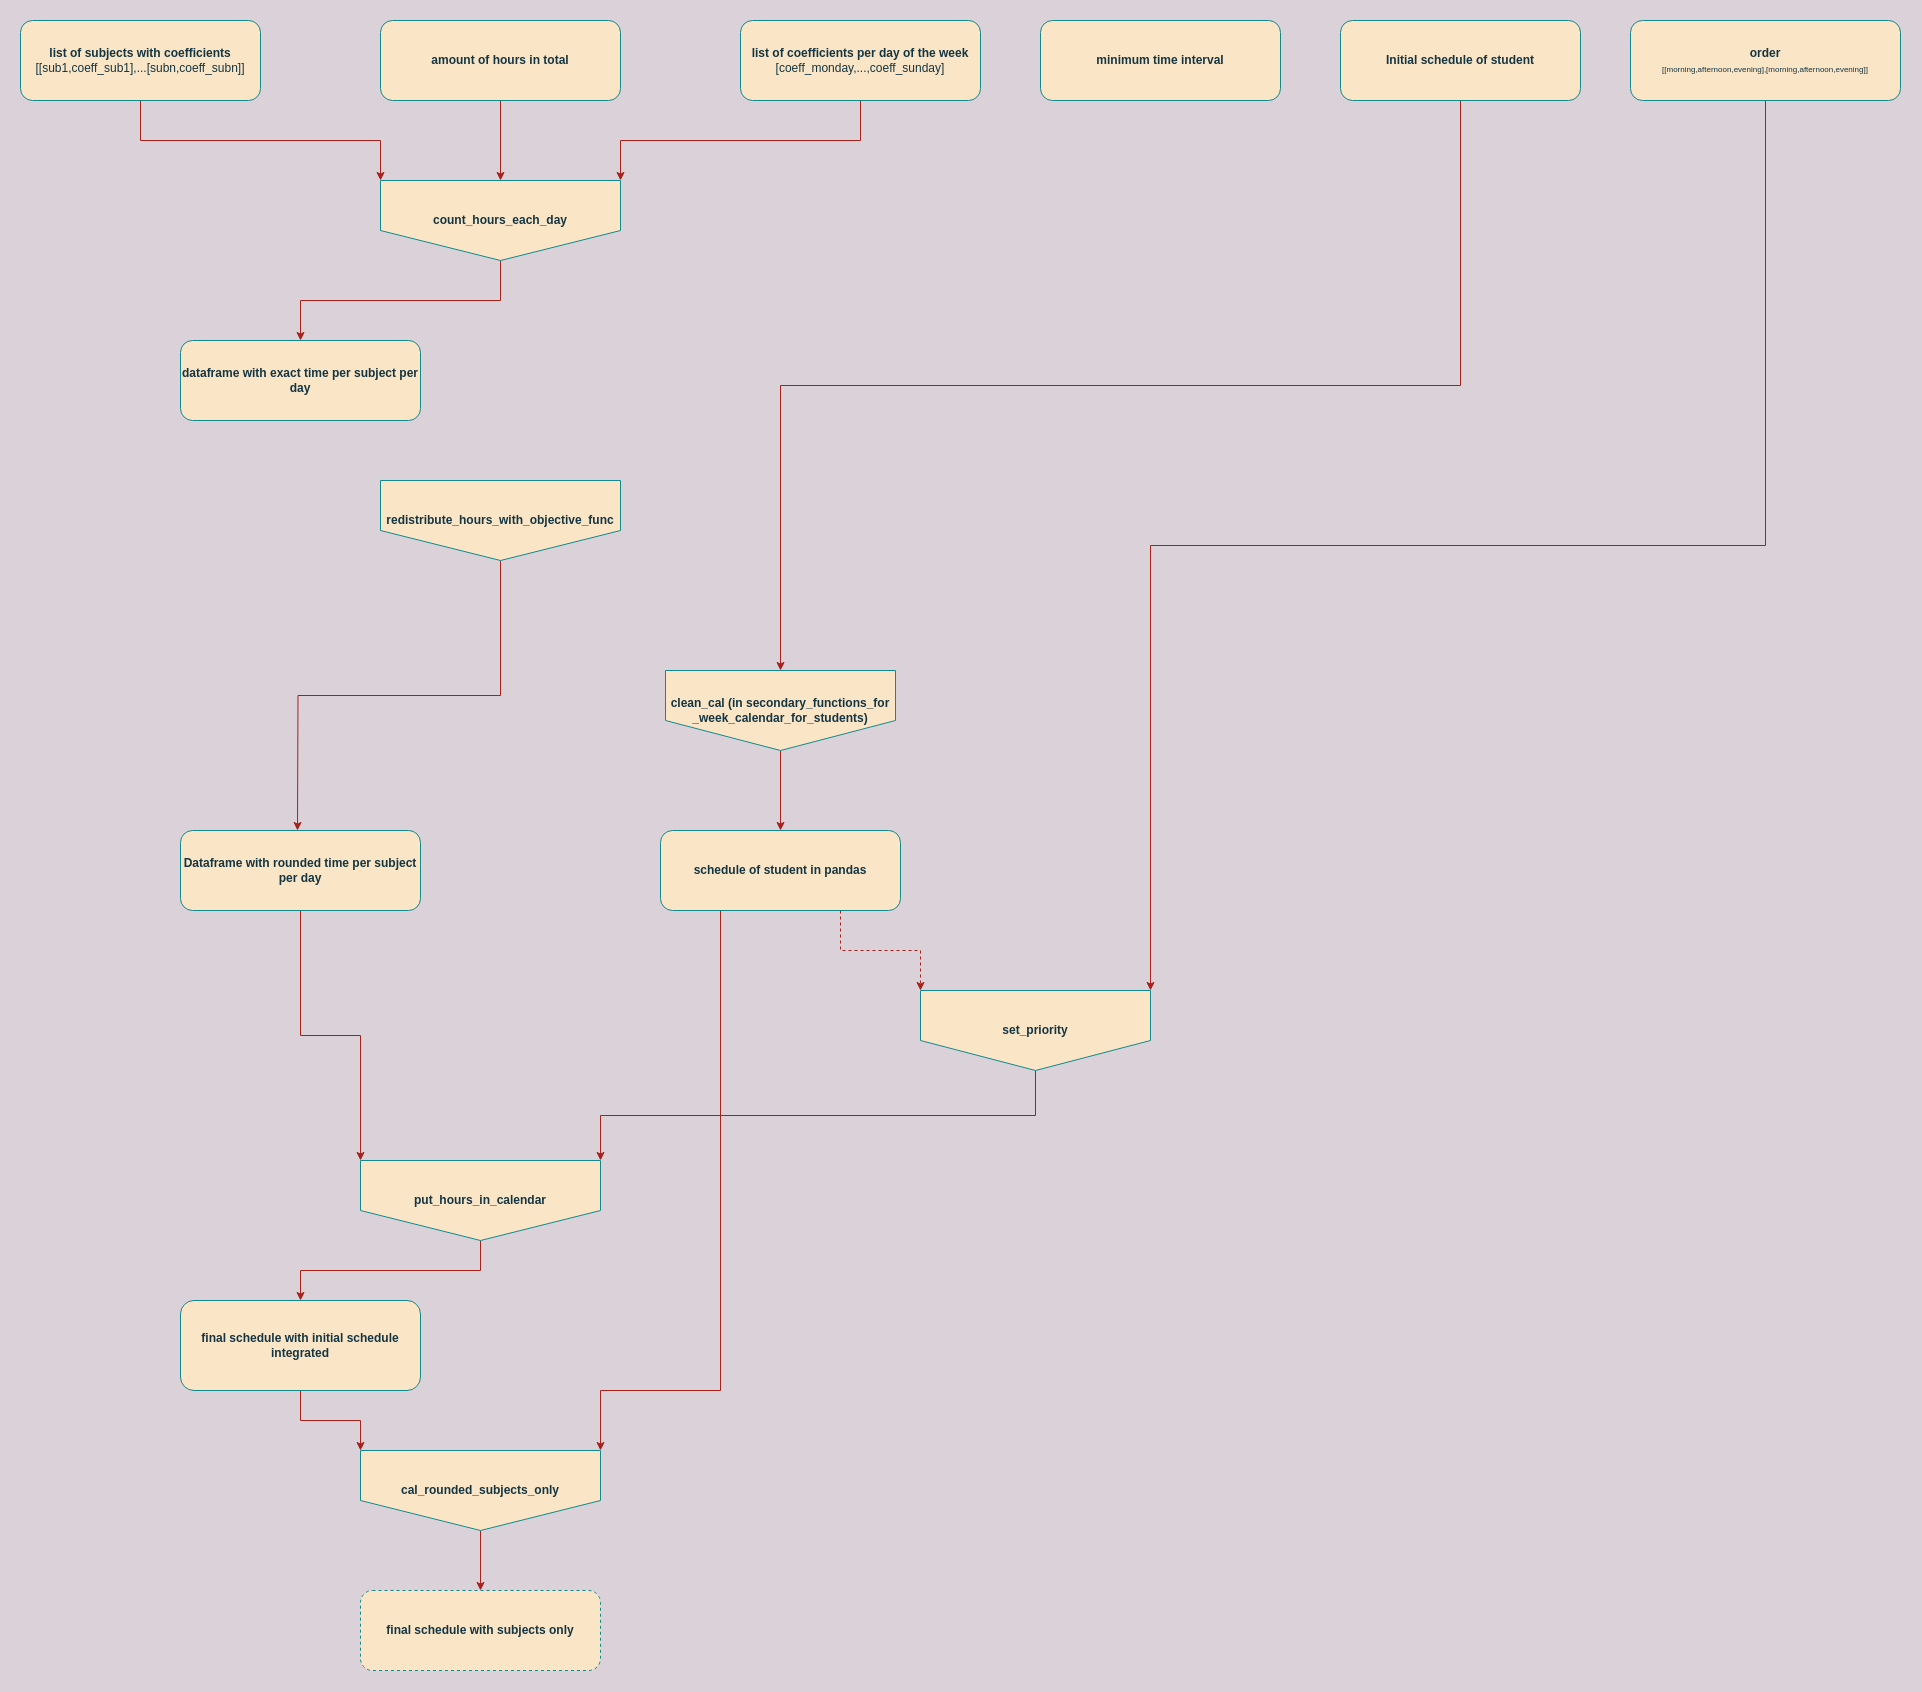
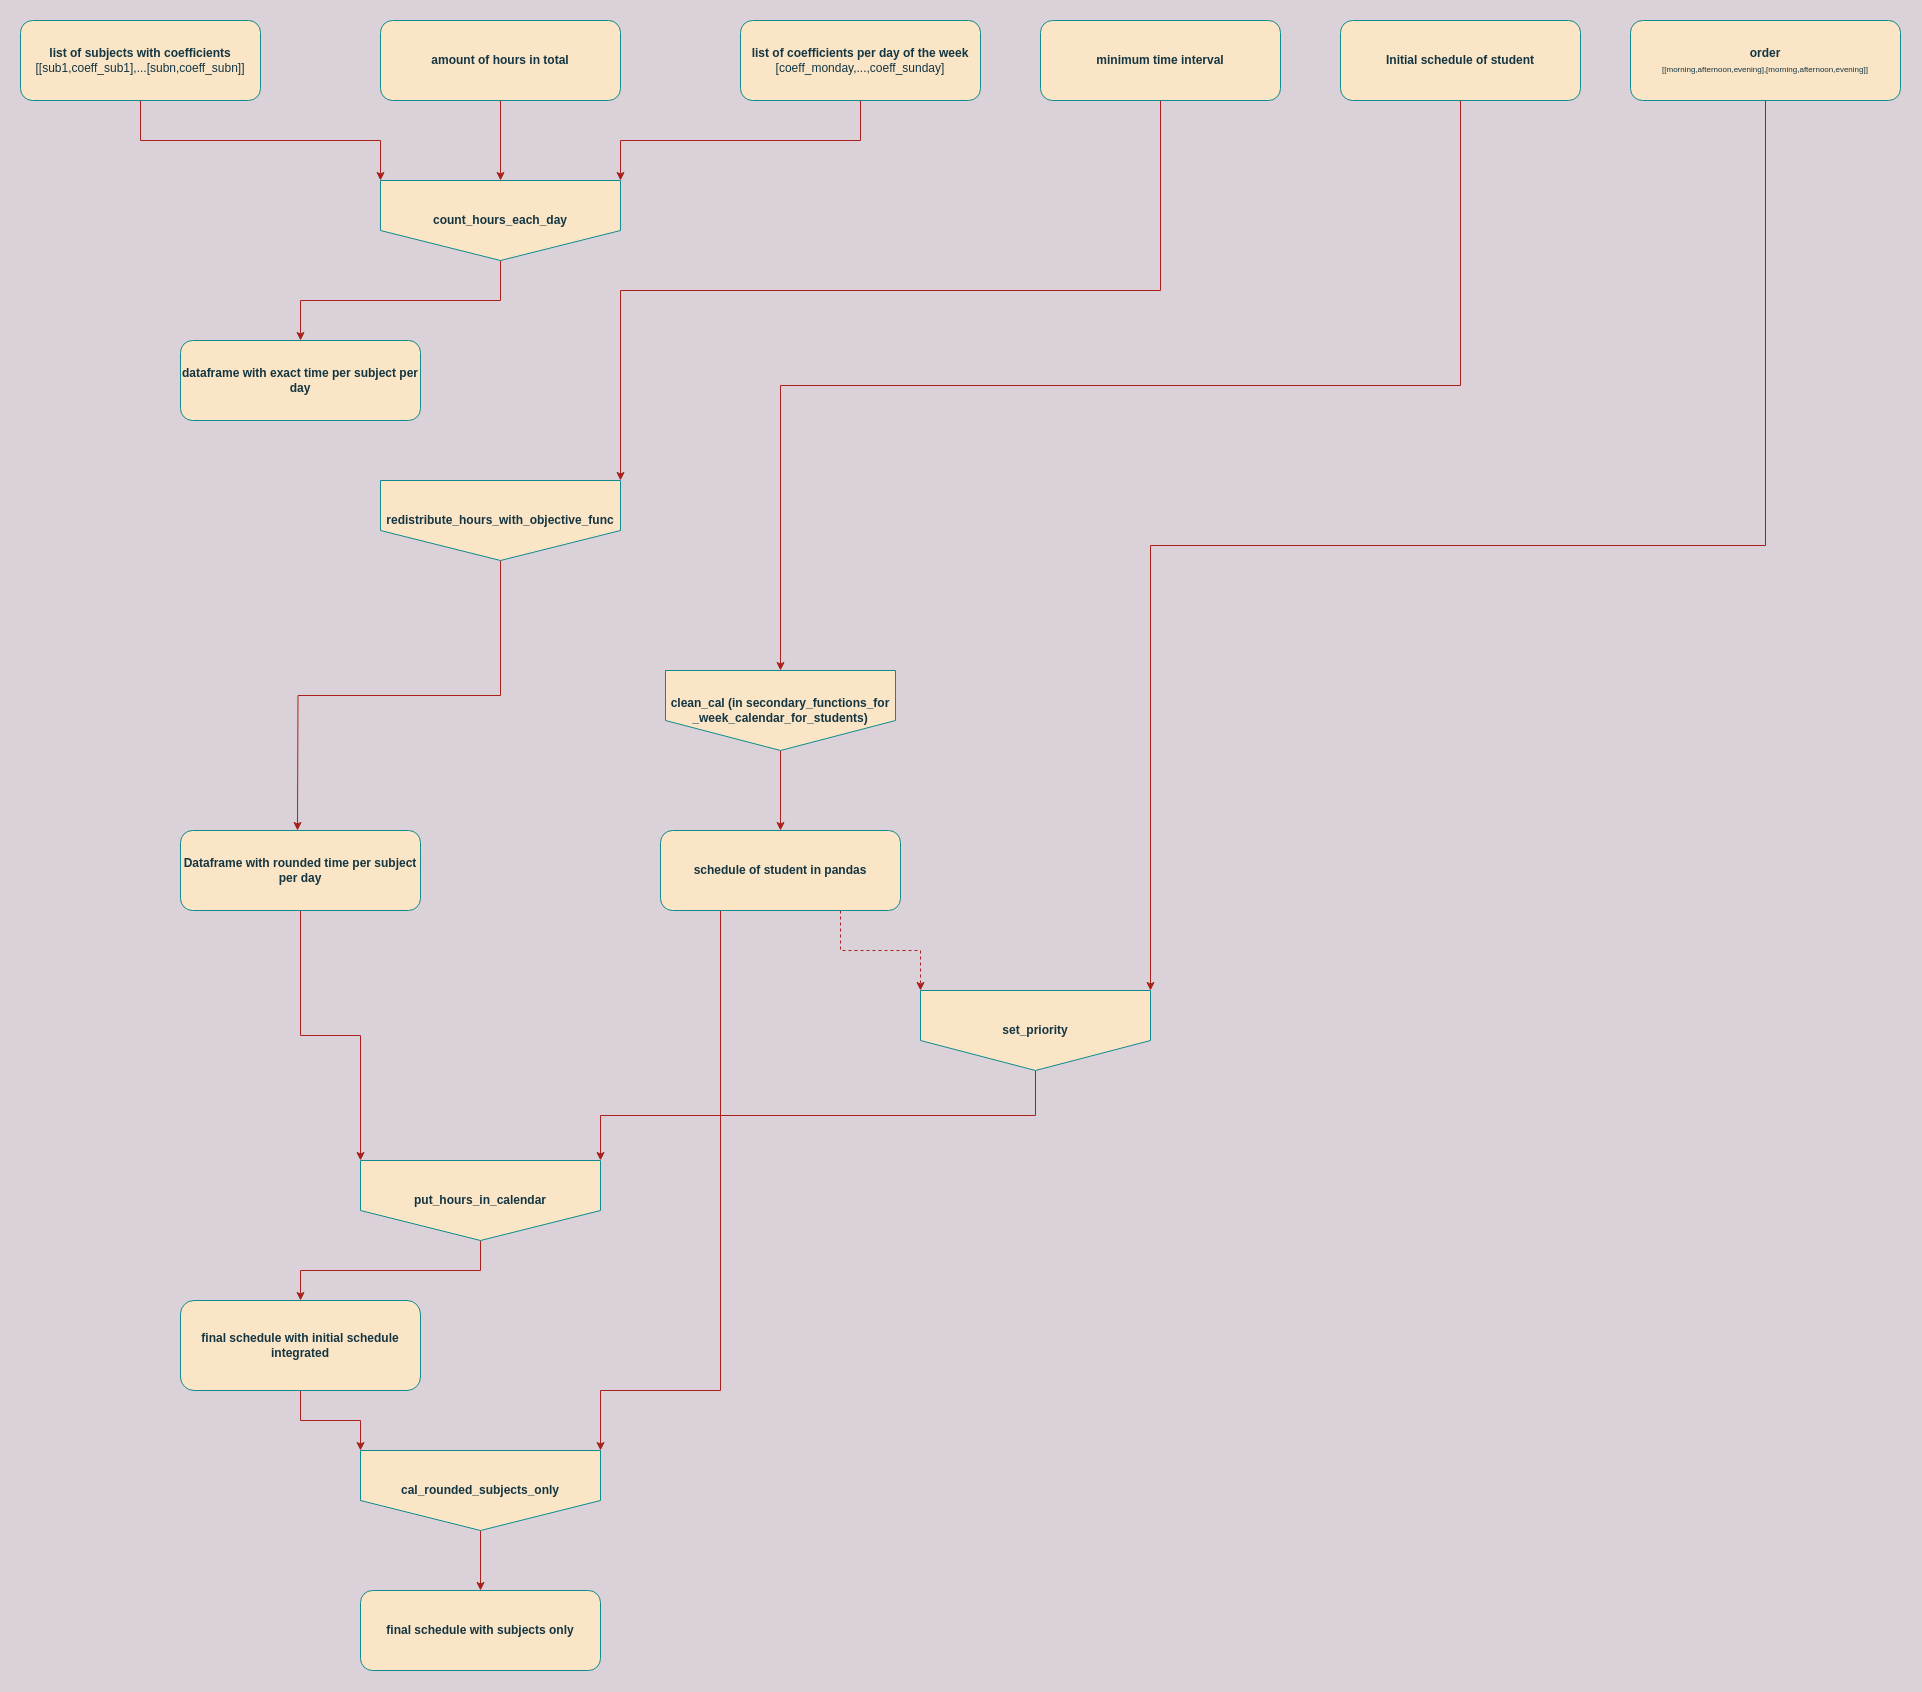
  <mxCell id="0" />
  <mxCell id="1" parent="0" />
  <mxCell id="2" style="edgeStyle=orthogonalEdgeStyle;rounded=0;orthogonalLoop=1;jettySize=auto;html=1;exitX=0.5;exitY=1;exitDx=0;exitDy=0;entryX=0;entryY=0;entryDx=0;entryDy=0;labelBackgroundColor=#DAD2D8;strokeColor=#A8201A;fontColor=#143642;" parent="1" source="3" target="17" edge="1"><mxGeometry relative="1" as="geometry" /></mxCell>
  <mxCell id="3" value="&lt;b&gt;list of subjects with coefficients&lt;br&gt;&lt;/b&gt;[[sub1,coeff_sub1],...[subn,coeff_subn]]" style="rounded=1;whiteSpace=wrap;html=1;fillColor=#FAE5C7;strokeColor=#0F8B8D;fontColor=#143642;" parent="1" vertex="1"><mxGeometry x="20" y="20" width="240" height="80" as="geometry" /></mxCell>
  <mxCell id="4" value="" style="edgeStyle=orthogonalEdgeStyle;rounded=0;orthogonalLoop=1;jettySize=auto;html=1;labelBackgroundColor=#DAD2D8;strokeColor=#A8201A;fontColor=#143642;" parent="1" source="5" target="17" edge="1"><mxGeometry relative="1" as="geometry" /></mxCell>
  <mxCell id="5" value="&lt;b&gt;amount of hours in total&lt;/b&gt;" style="rounded=1;whiteSpace=wrap;html=1;fillColor=#FAE5C7;strokeColor=#0F8B8D;fontColor=#143642;" parent="1" vertex="1"><mxGeometry x="380" y="20" width="240" height="80" as="geometry" /></mxCell>
  <mxCell id="6" style="edgeStyle=orthogonalEdgeStyle;rounded=0;orthogonalLoop=1;jettySize=auto;html=1;exitX=0.5;exitY=1;exitDx=0;exitDy=0;entryX=1;entryY=0;entryDx=0;entryDy=0;labelBackgroundColor=#DAD2D8;strokeColor=#A8201A;fontColor=#143642;" parent="1" source="7" target="17" edge="1"><mxGeometry relative="1" as="geometry" /></mxCell>
  <mxCell id="7" value="&lt;b&gt;list of coefficients per day of the week&lt;/b&gt;&lt;br&gt;[coeff_monday,...,coeff_sunday]" style="rounded=1;whiteSpace=wrap;html=1;fillColor=#FAE5C7;strokeColor=#0F8B8D;fontColor=#143642;" parent="1" vertex="1"><mxGeometry x="740" y="20" width="240" height="80" as="geometry" /></mxCell>
  <mxCell id="8" style="edgeStyle=orthogonalEdgeStyle;rounded=0;orthogonalLoop=1;jettySize=auto;html=1;exitX=0.25;exitY=1;exitDx=0;exitDy=0;entryX=1;entryY=0;entryDx=0;entryDy=0;labelBackgroundColor=#DAD2D8;strokeColor=#A8201A;fontColor=#143642;entryPerimeter=0;" parent="1" source="10" target="25" edge="1"><mxGeometry relative="1" as="geometry"><Array as="points"><mxPoint x="720" y="1390" /><mxPoint x="600" y="1390" /></Array></mxGeometry></mxCell>
  <mxCell id="9" style="edgeStyle=orthogonalEdgeStyle;rounded=0;orthogonalLoop=1;jettySize=auto;html=1;exitX=0.75;exitY=1;exitDx=0;exitDy=0;entryX=0;entryY=0;entryDx=0;entryDy=0;strokeColor=#A8201A;dashed=1;" edge="1" parent="1" source="10" target="34"><mxGeometry relative="1" as="geometry" /></mxCell>
  <mxCell id="10" value="schedule of student in pandas" style="rounded=1;whiteSpace=wrap;html=1;fontStyle=1;fillColor=#FAE5C7;strokeColor=#0F8B8D;fontColor=#143642;" parent="1" vertex="1"><mxGeometry x="660" y="830" width="240" height="80" as="geometry" /></mxCell>
  <mxCell id="11" value="&lt;b&gt;dataframe with exact time per subject per day&lt;/b&gt;" style="rounded=1;whiteSpace=wrap;html=1;fillColor=#FAE5C7;strokeColor=#0F8B8D;fontColor=#143642;" parent="1" vertex="1"><mxGeometry x="180" y="340" width="240" height="80" as="geometry" /></mxCell>
  <mxCell id="12" style="edgeStyle=orthogonalEdgeStyle;rounded=0;orthogonalLoop=1;jettySize=auto;html=1;exitX=0.5;exitY=1;exitDx=0;exitDy=0;entryX=0;entryY=0;entryDx=0;entryDy=0;labelBackgroundColor=#DAD2D8;strokeColor=#A8201A;fontColor=#143642;" parent="1" source="13" target="23" edge="1"><mxGeometry relative="1" as="geometry" /></mxCell>
  <mxCell id="13" value="&lt;b&gt;Dataframe with rounded time per subject per day&lt;/b&gt;" style="rounded=1;whiteSpace=wrap;html=1;fillColor=#FAE5C7;strokeColor=#0F8B8D;fontColor=#143642;" parent="1" vertex="1"><mxGeometry x="180" y="830" width="240" height="80" as="geometry" /></mxCell>
+ <mxCell id="14" style="edgeStyle=orthogonalEdgeStyle;rounded=0;orthogonalLoop=1;jettySize=auto;html=1;exitX=0.5;exitY=1;exitDx=0;exitDy=0;entryX=1;entryY=0;entryDx=0;entryDy=0;labelBackgroundColor=#DAD2D8;strokeColor=#A8201A;fontColor=#143642;" parent="1" source="15" target="19" edge="1"><mxGeometry relative="1" as="geometry" /></mxCell>
  <mxCell id="15" value="&lt;b&gt;minimum time interval&lt;/b&gt;" style="rounded=1;whiteSpace=wrap;html=1;fillColor=#FAE5C7;strokeColor=#0F8B8D;fontColor=#143642;" parent="1" vertex="1"><mxGeometry x="1040" y="20" width="240" height="80" as="geometry" /></mxCell>
  <mxCell id="16" style="edgeStyle=orthogonalEdgeStyle;rounded=0;orthogonalLoop=1;jettySize=auto;html=1;exitX=0.5;exitY=1;exitDx=0;exitDy=0;entryX=0.5;entryY=0;entryDx=0;entryDy=0;labelBackgroundColor=#DAD2D8;strokeColor=#A8201A;fontColor=#143642;" parent="1" source="17" target="11" edge="1"><mxGeometry relative="1" as="geometry" /></mxCell>
  <mxCell id="17" value="&lt;b&gt;count_hours_each_day&lt;/b&gt;" style="shape=offPageConnector;whiteSpace=wrap;html=1;fillColor=#FAE5C7;strokeColor=#0F8B8D;fontColor=#143642;" parent="1" vertex="1"><mxGeometry x="380" y="180" width="240" height="80" as="geometry" /></mxCell>
  <mxCell id="18" style="edgeStyle=orthogonalEdgeStyle;rounded=0;orthogonalLoop=1;jettySize=auto;html=1;exitX=0.5;exitY=1;exitDx=0;exitDy=0;labelBackgroundColor=#DAD2D8;strokeColor=#A8201A;fontColor=#143642;" parent="1" source="19" edge="1"><mxGeometry relative="1" as="geometry"><mxPoint x="297" y="830" as="targetPoint" /></mxGeometry></mxCell>
  <mxCell id="19" value="&lt;b&gt;redistribute_hours_with_objective_func&lt;/b&gt;" style="shape=offPageConnector;whiteSpace=wrap;html=1;fillColor=#FAE5C7;strokeColor=#0F8B8D;fontColor=#143642;" parent="1" vertex="1"><mxGeometry x="380" y="480" width="240" height="80" as="geometry" /></mxCell>
  <mxCell id="20" style="edgeStyle=orthogonalEdgeStyle;rounded=0;orthogonalLoop=1;jettySize=auto;html=1;exitX=0.5;exitY=1;exitDx=0;exitDy=0;entryX=0;entryY=0;entryDx=0;entryDy=0;labelBackgroundColor=#DAD2D8;strokeColor=#A8201A;fontColor=#143642;" parent="1" source="21" target="25" edge="1"><mxGeometry relative="1" as="geometry" /></mxCell>
  <mxCell id="21" value="&lt;b&gt;final schedule with initial schedule integrated&lt;/b&gt;" style="rounded=1;whiteSpace=wrap;html=1;fillColor=#FAE5C7;strokeColor=#0F8B8D;fontColor=#143642;" parent="1" vertex="1"><mxGeometry x="180" y="1300" width="240" height="90" as="geometry" /></mxCell>
  <mxCell id="22" style="edgeStyle=orthogonalEdgeStyle;rounded=0;orthogonalLoop=1;jettySize=auto;html=1;exitX=0.5;exitY=1;exitDx=0;exitDy=0;entryX=0.5;entryY=0;entryDx=0;entryDy=0;labelBackgroundColor=#DAD2D8;strokeColor=#A8201A;fontColor=#143642;" parent="1" source="23" target="21" edge="1"><mxGeometry relative="1" as="geometry" /></mxCell>
  <mxCell id="23" value="&lt;b&gt;put_hours_in_calendar&lt;/b&gt;" style="shape=offPageConnector;whiteSpace=wrap;html=1;fillColor=#FAE5C7;strokeColor=#0F8B8D;fontColor=#143642;" parent="1" vertex="1"><mxGeometry x="360" y="1160" width="240" height="80" as="geometry" /></mxCell>
  <mxCell id="24" style="edgeStyle=orthogonalEdgeStyle;rounded=0;orthogonalLoop=1;jettySize=auto;html=1;exitX=0.5;exitY=1;exitDx=0;exitDy=0;entryX=0.5;entryY=0;entryDx=0;entryDy=0;labelBackgroundColor=#DAD2D8;strokeColor=#A8201A;fontColor=#143642;" parent="1" source="25" target="26" edge="1"><mxGeometry relative="1" as="geometry" /></mxCell>
  <mxCell id="25" value="&lt;b&gt;cal_rounded_subjects_only&lt;/b&gt;" style="shape=offPageConnector;whiteSpace=wrap;html=1;fillColor=#FAE5C7;strokeColor=#0F8B8D;fontColor=#143642;" parent="1" vertex="1"><mxGeometry x="360" y="1450" width="240" height="80" as="geometry" /></mxCell>
- <mxCell id="26" value="&lt;b&gt;final schedule with subjects only&lt;/b&gt;" style="rounded=1;whiteSpace=wrap;html=1;fillColor=#FAE5C7;strokeColor=#0F8B8D;fontColor=#143642;dashed=1;" parent="1" vertex="1"><mxGeometry x="360" y="1590" width="240" height="80" as="geometry" /></mxCell>
+ <mxCell id="26" value="&lt;b&gt;final schedule with subjects only&lt;/b&gt;" style="rounded=1;whiteSpace=wrap;html=1;fillColor=#FAE5C7;strokeColor=#0F8B8D;fontColor=#143642;" parent="1" vertex="1"><mxGeometry x="360" y="1590" width="240" height="80" as="geometry" /></mxCell>
  <mxCell id="27" style="edgeStyle=orthogonalEdgeStyle;rounded=0;orthogonalLoop=1;jettySize=auto;html=1;exitX=0.5;exitY=1;exitDx=0;exitDy=0;entryX=0.5;entryY=0;entryDx=0;entryDy=0;labelBackgroundColor=#DAD2D8;strokeColor=#A8201A;fontColor=#143642;" parent="1" source="28" target="30" edge="1"><mxGeometry relative="1" as="geometry" /></mxCell>
  <mxCell id="28" value="&lt;b&gt;Initial schedule of student&lt;/b&gt;" style="rounded=1;whiteSpace=wrap;html=1;fillColor=#FAE5C7;strokeColor=#0F8B8D;fontColor=#143642;" parent="1" vertex="1"><mxGeometry x="1340" y="20" width="240" height="80" as="geometry" /></mxCell>
  <mxCell id="29" style="edgeStyle=orthogonalEdgeStyle;rounded=0;orthogonalLoop=1;jettySize=auto;html=1;exitX=0.5;exitY=1;exitDx=0;exitDy=0;labelBackgroundColor=#DAD2D8;strokeColor=#A8201A;fontColor=#143642;" parent="1" source="30" target="10" edge="1"><mxGeometry relative="1" as="geometry" /></mxCell>
  <mxCell id="30" value="&lt;b&gt;clean_cal (in secondary_functions_for&lt;br&gt;_week_calendar_for_students)&lt;/b&gt;" style="shape=offPageConnector;whiteSpace=wrap;html=1;fillColor=#FAE5C7;strokeColor=#0F8B8D;fontColor=#143642;" parent="1" vertex="1"><mxGeometry x="665" y="670" width="230" height="80" as="geometry" /></mxCell>
  <mxCell id="31" style="edgeStyle=orthogonalEdgeStyle;rounded=0;orthogonalLoop=1;jettySize=auto;html=1;exitX=0.5;exitY=1;exitDx=0;exitDy=0;entryX=1;entryY=0;entryDx=0;entryDy=0;strokeColor=#A8201A;" edge="1" parent="1" source="32" target="34"><mxGeometry relative="1" as="geometry" /></mxCell>
  <mxCell id="32" value="&lt;b&gt;order&lt;/b&gt;&lt;br&gt;&lt;font style=&quot;font-size: 8px&quot;&gt;[[morning,afternoon,evening],[morning,afternoon,evening]]&lt;/font&gt;" style="rounded=1;whiteSpace=wrap;html=1;fillColor=#FAE5C7;strokeColor=#0F8B8D;fontColor=#143642;" vertex="1" parent="1"><mxGeometry x="1630" y="20" width="270" height="80" as="geometry" /></mxCell>
  <mxCell id="33" style="edgeStyle=orthogonalEdgeStyle;rounded=0;orthogonalLoop=1;jettySize=auto;html=1;exitX=0.5;exitY=1;exitDx=0;exitDy=0;entryX=1;entryY=0;entryDx=0;entryDy=0;strokeColor=#A8201A;" edge="1" parent="1" source="34" target="23"><mxGeometry relative="1" as="geometry" /></mxCell>
  <mxCell id="34" value="&lt;b&gt;set_priority&lt;/b&gt;" style="shape=offPageConnector;whiteSpace=wrap;html=1;fillColor=#FAE5C7;strokeColor=#0F8B8D;fontColor=#143642;" vertex="1" parent="1"><mxGeometry x="920" y="990" width="230" height="80" as="geometry" /></mxCell>
